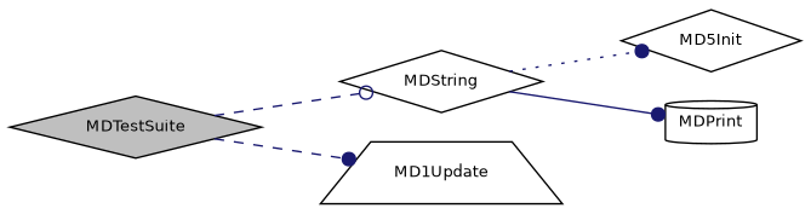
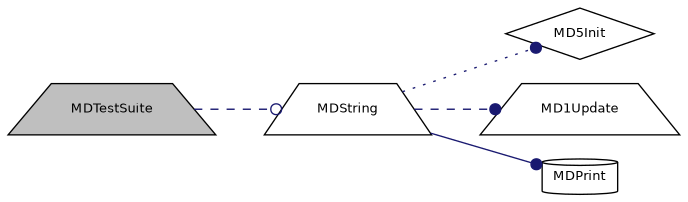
  digraph {
    rankdir=LR
    node [color=black fillcolor=white fontname=Helvetica fontsize=10 shape=diamond style=filled]
    edge [arrowhead=dot color=midnightblue fontname=Helvetica fontsize=10 labelfontname=Helvetica labelfontsize=10 style=dashed]
-   n1 [fillcolor=grey75 fontcolor=black height=0.2 label=MDTestSuite width=0.4]
-   n2 [height=0.2 label=MDString width=0.4]
+   n1 [fillcolor=grey75 fontcolor=black height=0.2 label=MDTestSuite shape=trapezium width=0.4]
+   n2 [height=0.2 label=MDString shape=trapezium width=0.4]
    n3 [height=0.2 label=MD5Init width=0.4]
    n4 [height=0.2 label=MD1Update shape=trapezium width=0.4]
    n5 [height=0.2 label=MDPrint shape=cylinder width=0.4]
    n1 -> n2 [arrowhead=odot]
    n2 -> n3 [style=dotted]
-   n1 -> n4
+   n2 -> n4
    n2 -> n5 [style=solid]
  }
